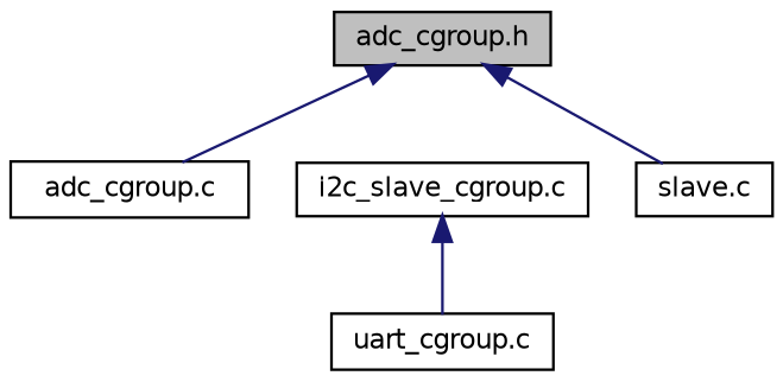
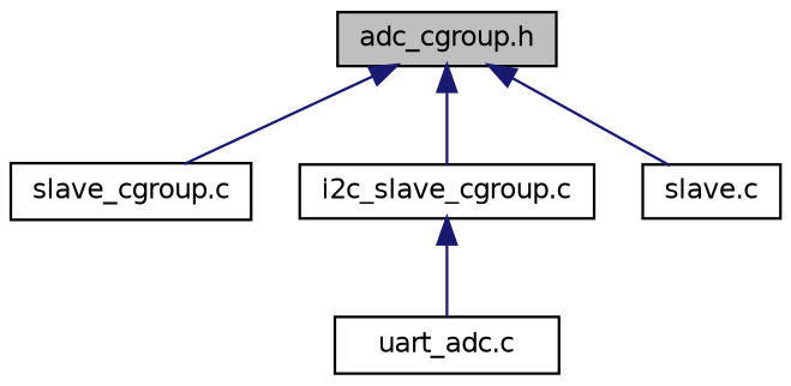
  digraph {
    node [color=black fillcolor=white fontname=Helvetica fontsize=10 shape=record style=filled]
    edge [color=midnightblue dir=back fontname=Helvetica fontsize=10 labelfontname=Helvetica labelfontsize=10 style=solid]
    n1 [fillcolor=grey75 fontcolor=black height=0.2 label="adc_cgroup.h" width=0.4]
-   n2 [height=0.2 label="adc_cgroup.c" width=0.4]
+   n2 [height=0.2 label="slave_cgroup.c" width=0.4]
    n3 [height=0.2 label="i2c_slave_cgroup.c" width=0.4]
    n4 [height=0.2 label="slave.c" width=0.4]
-   n5 [height=0.2 label="uart_cgroup.c" width=0.4]
+   n5 [height=0.2 label="uart_adc.c" width=0.4]
    n1 -> n2
+   n1 -> n3
    n1 -> n4
    n3 -> n5
  }
